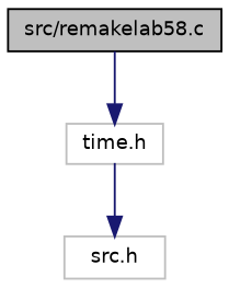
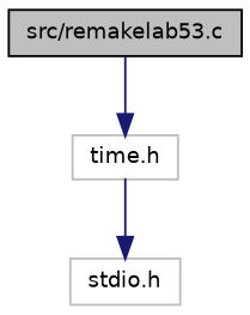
  digraph {
    node [color=grey75 fillcolor=white fontname=Helvetica fontsize=10 shape=record style=filled]
    edge [color=midnightblue fontname=Helvetica fontsize=10 labelfontname=Helvetica labelfontsize=10 style=solid]
-   n1 [color=black fillcolor=grey75 fontcolor=black height=0.2 label="src/remakelab58.c" width=0.4]
+   n1 [color=black fillcolor=grey75 fontcolor=black height=0.2 label="src/remakelab53.c" width=0.4]
    n2 [height=0.2 label="time.h" width=0.4]
-   n3 [height=0.2 label="src.h" width=0.4]
+   n3 [height=0.2 label="stdio.h" width=0.4]
    n1 -> n2
    n2 -> n3
  }
